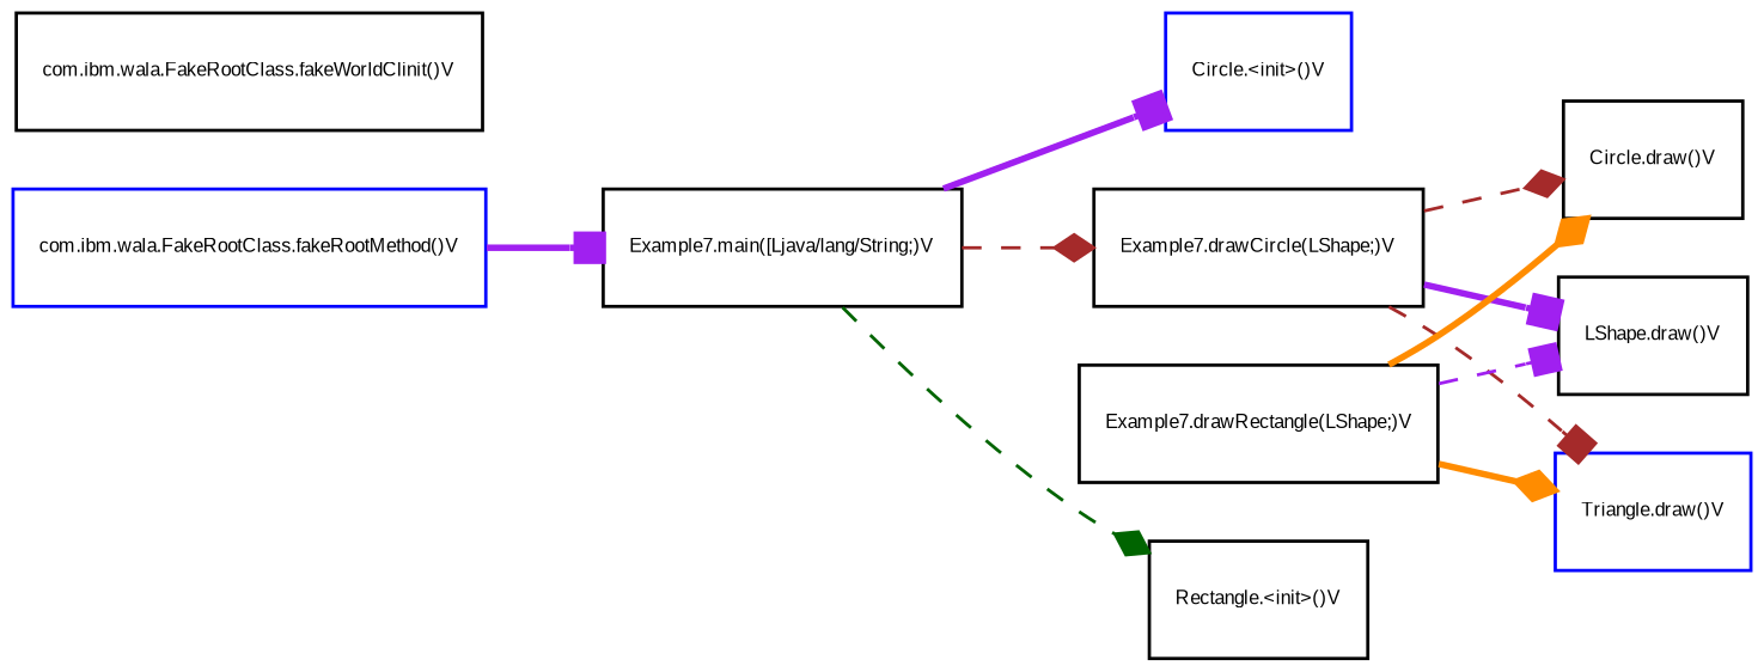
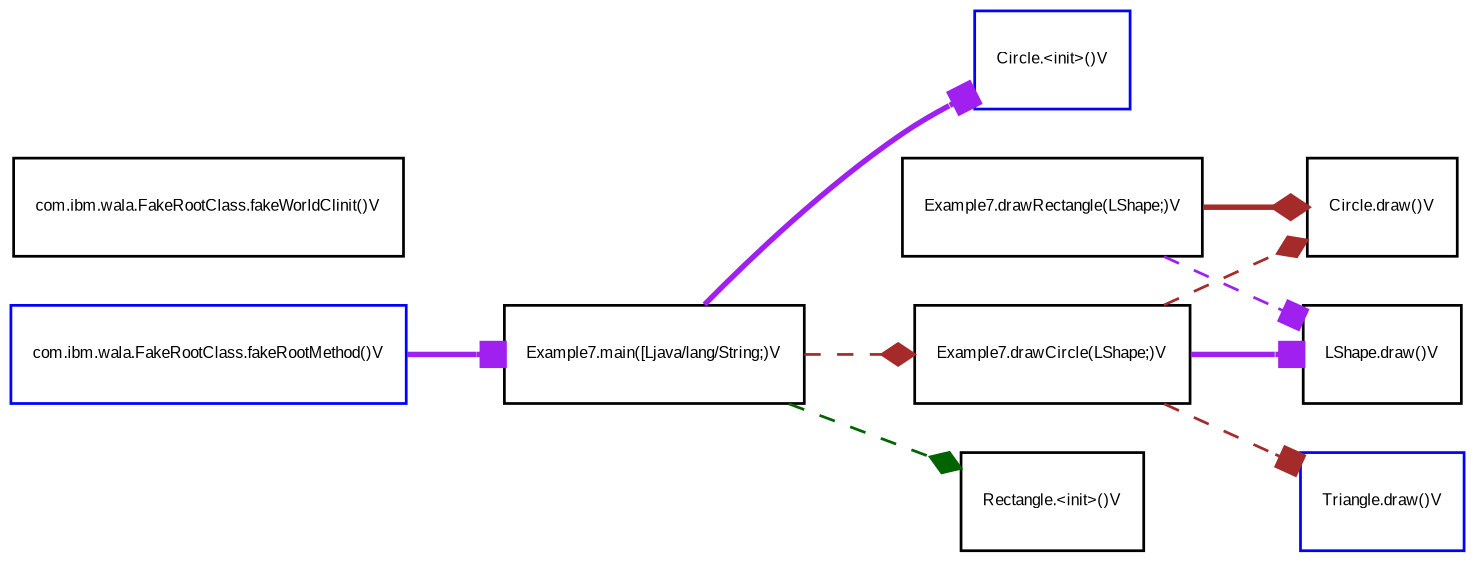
  digraph {
    concentrate=true
    fontsize=6
    rankdir=LR
    node [color=black fontcolor=black fontname=Arial fontsize=6 shape=box]
    edge [arrowhead=box color=purple fontcolor=black fontname=Arial fontsize=6 style=bold]
    n1 [color=blue label="com.ibm.wala.FakeRootClass.fakeRootMethod()V"]
    n2 [label="Example7.main([Ljava/lang/String;)V"]
    n3 [color=blue label="Circle.<init>()V"]
    n4 [label="Example7.drawCircle(LShape;)V"]
    n5 [label="Rectangle.<init>()V"]
    n6 [label="com.ibm.wala.FakeRootClass.fakeWorldClinit()V"]
    n7 [label="Circle.draw()V"]
    n8 [label="LShape.draw()V"]
    n9 [color=blue label="Triangle.draw()V"]
    n10 [label="Example7.drawRectangle(LShape;)V"]
    n1 -> n2
    n2 -> n3
    n2 -> n4 [arrowhead=diamond color=brown style=dashed]
    n2 -> n5 [arrowhead=diamond color=darkgreen style=dashed]
    n4 -> n7 [arrowhead=diamond color=brown style=dashed]
    n4 -> n8
    n4 -> n9 [color=brown style=dashed]
-   n10 -> n7 [arrowhead=diamond color=darkorange]
+   n10 -> n7 [arrowhead=diamond color=brown]
    n10 -> n8 [style=dashed]
-   n10 -> n9 [arrowhead=diamond color=darkorange]
  }
